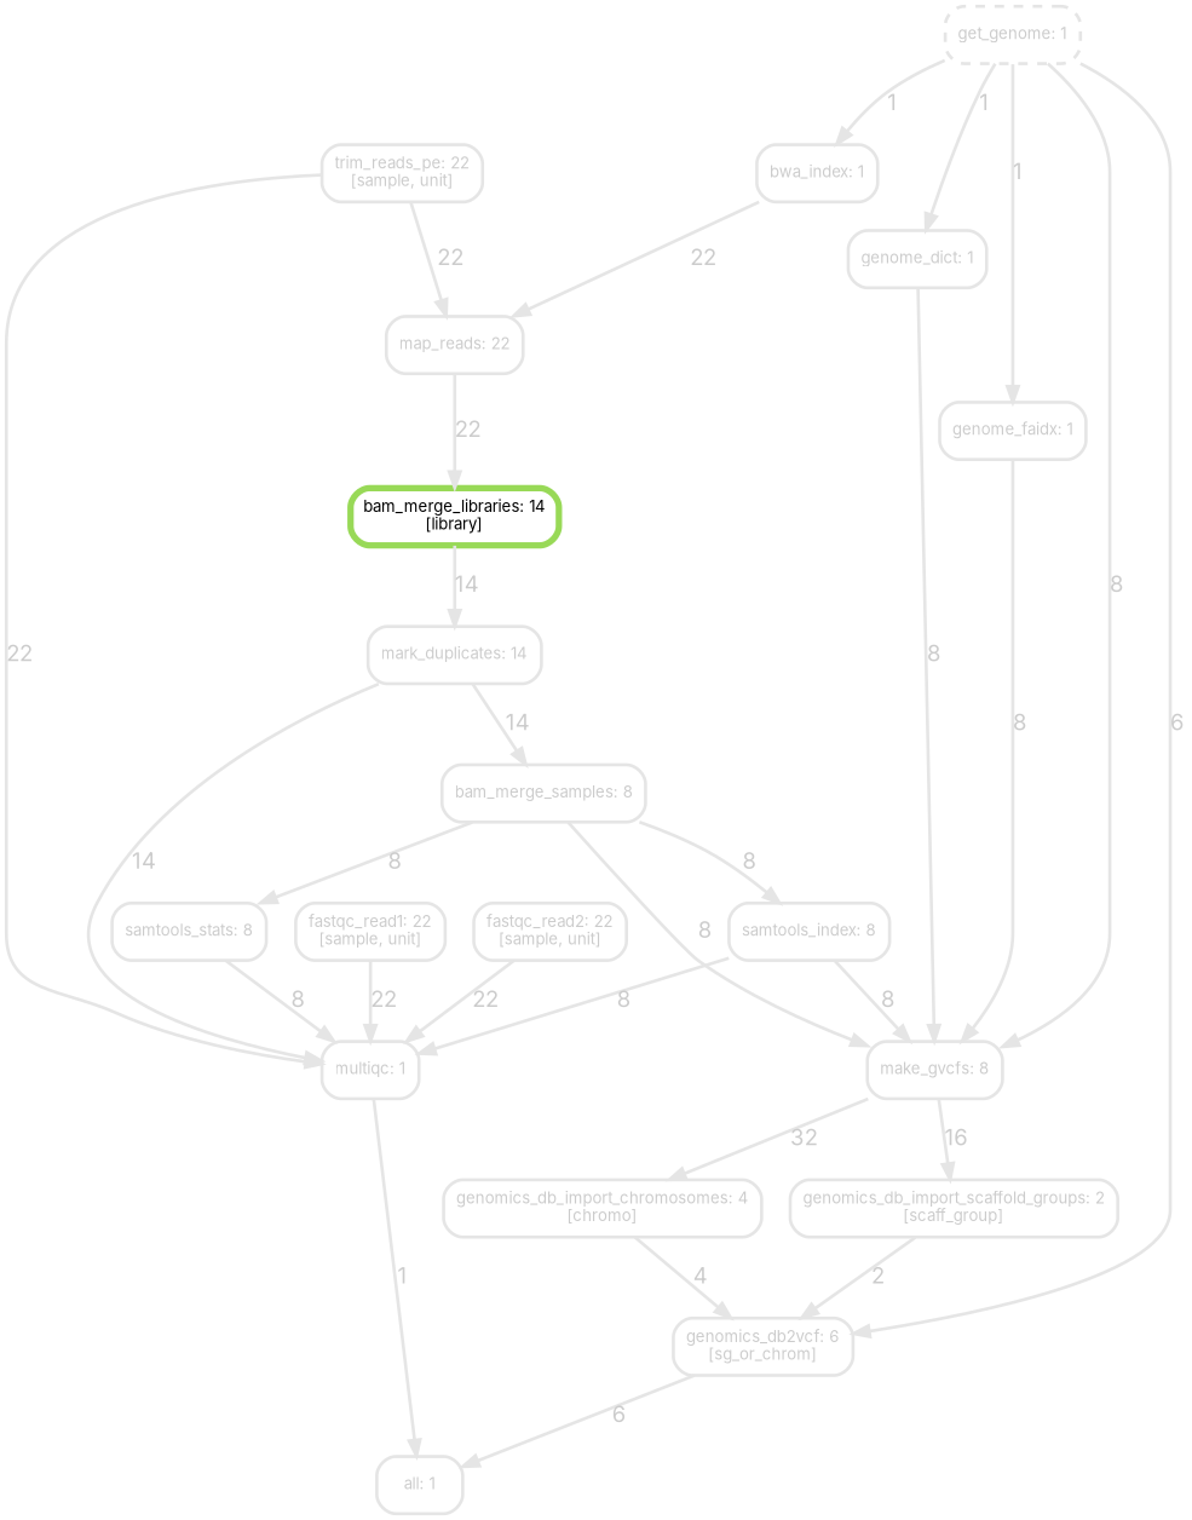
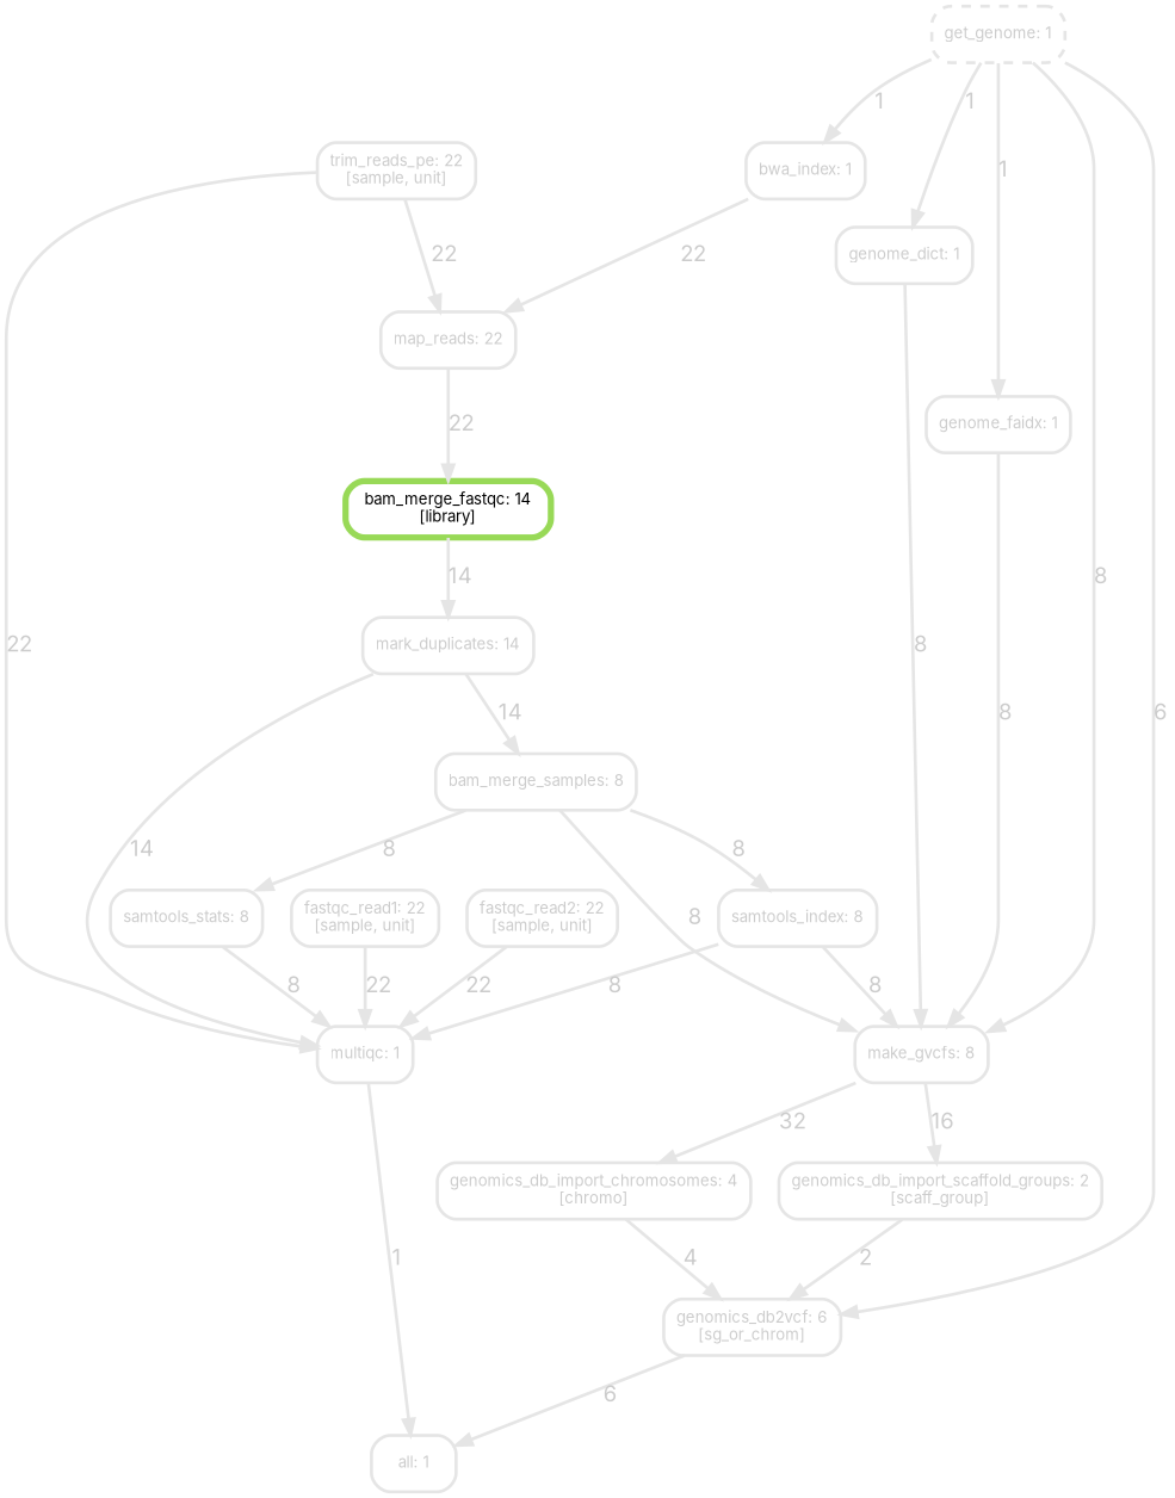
  digraph {
    bgcolor=white
    fontname=Inter
    node [color=gray90 fontcolor=gray80 fontname=Inter fontsize=10 penwidth=2 shape=box style=rounded]
    edge [color=gray90 fontcolor=gray80 penwidth=2 fontname=Inter]
-   n1 [color="0.25 0.6 0.85" fontcolor=black label="bam_merge_libraries: 14\n[library]" penwidth=4]
+   n1 [color="0.25 0.6 0.85" fontcolor=black label="bam_merge_fastqc: 14\n[library]" penwidth=4]
    n2 [label="mark_duplicates: 14"]
    n3 [label="bam_merge_samples: 8"]
    n4 [label="make_gvcfs: 8"]
    n5 [label="samtools_index: 8"]
    n6 [label="samtools_stats: 8"]
    n7 [label="bwa_index: 1"]
    n8 [label="map_reads: 22"]
    n9 [label="fastqc_read1: 22\n[sample, unit]"]
    n10 [label="multiqc: 1"]
    n11 [label="fastqc_read2: 22\n[sample, unit]"]
    n12 [label="genome_dict: 1"]
    n13 [label="genome_faidx: 1"]
    n14 [label="genomics_db_import_chromosomes: 4\n[chromo]"]
    n15 [label="genomics_db2vcf: 6\n[sg_or_chrom]"]
    n16 [label="genomics_db_import_scaffold_groups: 2\n[scaff_group]"]
    n17 [label="all: 1"]
    n18 [label="get_genome: 1" style="rounded,dashed"]
    n19 [label="trim_reads_pe: 22\n[sample, unit]"]
    n1 -> n2 [label=14]
    n2 -> n3 [label=14]
    n2 -> n10 [label=14]
    n3 -> n4 [label=8]
    n3 -> n5 [label=8]
    n3 -> n6 [label=8]
    n4 -> n14 [label=32]
    n4 -> n16 [label=16]
    n5 -> n4 [label=8]
    n5 -> n10 [label=8]
    n6 -> n10 [label=8]
    n7 -> n8 [label=22]
    n8 -> n1 [label=22]
    n9 -> n10 [label=22]
    n10 -> n17 [label=1]
    n11 -> n10 [label=22]
    n12 -> n4 [label=8]
    n13 -> n4 [label=8]
    n14 -> n15 [label=4]
    n15 -> n17 [label=6]
    n16 -> n15 [label=2]
    n18 -> n4 [label=8]
    n18 -> n7 [label=1]
    n18 -> n12 [label=1]
    n18 -> n13 [label=1]
    n18 -> n15 [label=6]
    n19 -> n8 [label=22]
    n19 -> n10 [label=22]
  }
